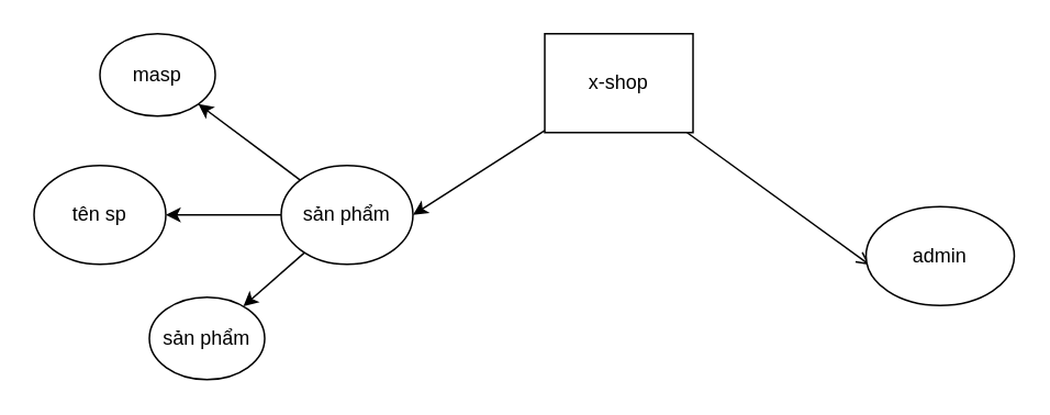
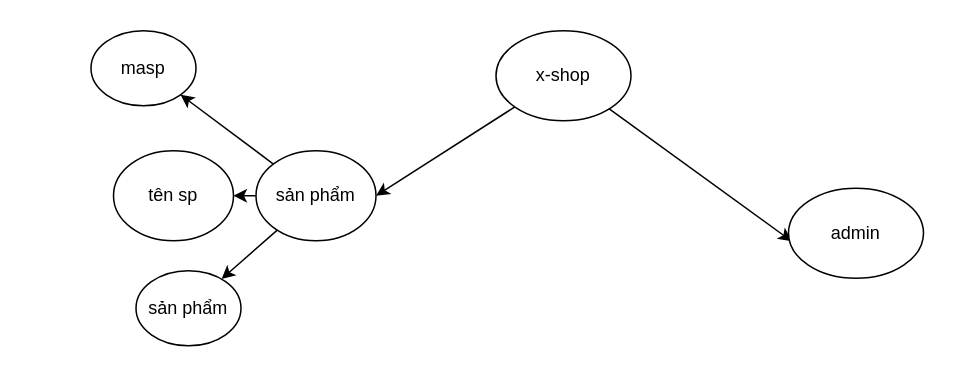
  <mxCell id="0" />
  <mxCell id="1" parent="0" />
  <mxCell id="2" style="edgeStyle=none;rounded=0;orthogonalLoop=1;jettySize=auto;html=1;entryX=1;entryY=0.5;entryDx=0;entryDy=0;" edge="1" parent="1" source="4" target="8"><mxGeometry relative="1" as="geometry" /></mxCell>
- <mxCell id="3" style="edgeStyle=none;rounded=0;orthogonalLoop=1;jettySize=auto;html=1;entryX=0.025;entryY=0.59;entryDx=0;entryDy=0;entryPerimeter=0;endArrow=open;" edge="1" parent="1" source="4" target="9"><mxGeometry relative="1" as="geometry" /></mxCell>
- <mxCell id="4" value="x-shop" style="whiteSpace=wrap;html=1;rounded=0;" vertex="1" parent="1"><mxGeometry x="330" y="20" width="90" height="60" as="geometry" /></mxCell>
+ <mxCell id="3" style="edgeStyle=none;rounded=0;orthogonalLoop=1;jettySize=auto;html=1;entryX=0.025;entryY=0.59;entryDx=0;entryDy=0;entryPerimeter=0;" edge="1" parent="1" source="4" target="9"><mxGeometry relative="1" as="geometry" /></mxCell>
+ <mxCell id="4" value="x-shop" style="ellipse;whiteSpace=wrap;html=1;" vertex="1" parent="1"><mxGeometry x="330" y="20" width="90" height="60" as="geometry" /></mxCell>
  <mxCell id="5" value="" style="edgeStyle=orthogonalEdgeStyle;rounded=0;orthogonalLoop=1;jettySize=auto;html=1;" edge="1" parent="1" source="8" target="11"><mxGeometry relative="1" as="geometry"><Array as="points"><mxPoint x="170" y="130" /><mxPoint x="170" y="130" /></Array></mxGeometry></mxCell>
  <mxCell id="6" style="edgeStyle=none;rounded=0;orthogonalLoop=1;jettySize=auto;html=1;entryX=1;entryY=1;entryDx=0;entryDy=0;" edge="1" parent="1" source="8" target="10"><mxGeometry relative="1" as="geometry" /></mxCell>
  <mxCell id="7" style="edgeStyle=none;rounded=0;orthogonalLoop=1;jettySize=auto;html=1;" edge="1" parent="1" source="8" target="12"><mxGeometry relative="1" as="geometry" /></mxCell>
  <mxCell id="8" value="sản phẩm" style="ellipse;whiteSpace=wrap;html=1;direction=east;" vertex="1" parent="1"><mxGeometry x="170" y="100" width="80" height="60" as="geometry" /></mxCell>
  <mxCell id="9" value="admin" style="ellipse;whiteSpace=wrap;html=1;" vertex="1" parent="1"><mxGeometry x="525" y="125" width="90" height="60" as="geometry" /></mxCell>
  <mxCell id="10" value="masp" style="ellipse;whiteSpace=wrap;html=1;" vertex="1" parent="1"><mxGeometry x="60" y="20" width="70" height="50" as="geometry" /></mxCell>
- <mxCell id="11" value="tên sp" style="ellipse;whiteSpace=wrap;html=1;" vertex="1" parent="1"><mxGeometry x="20" y="100" width="80" height="60" as="geometry" /></mxCell>
+ <mxCell id="11" value="tên sp" style="ellipse;whiteSpace=wrap;html=1;" vertex="1" parent="1"><mxGeometry x="75" y="100" width="80" height="60" as="geometry" /></mxCell>
  <mxCell id="12" value="sản phẩm" style="ellipse;whiteSpace=wrap;html=1;direction=east;" vertex="1" parent="1"><mxGeometry x="90" y="180" width="70" height="50" as="geometry" /></mxCell>
